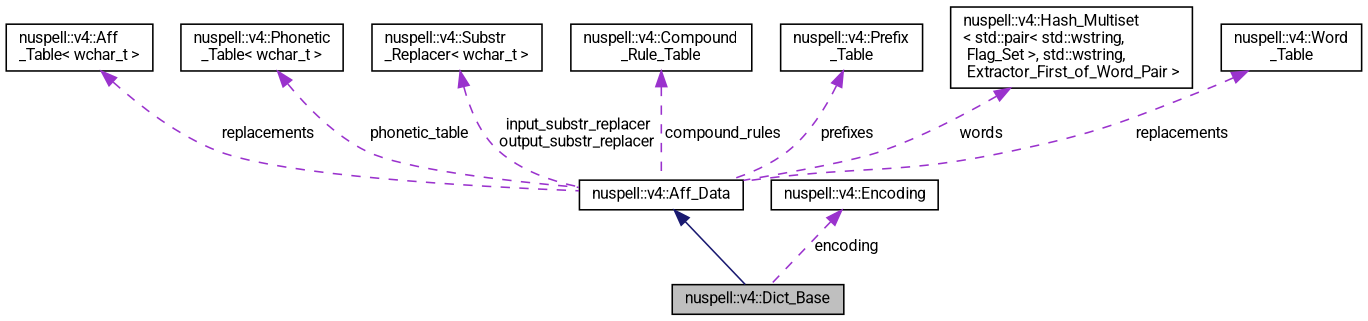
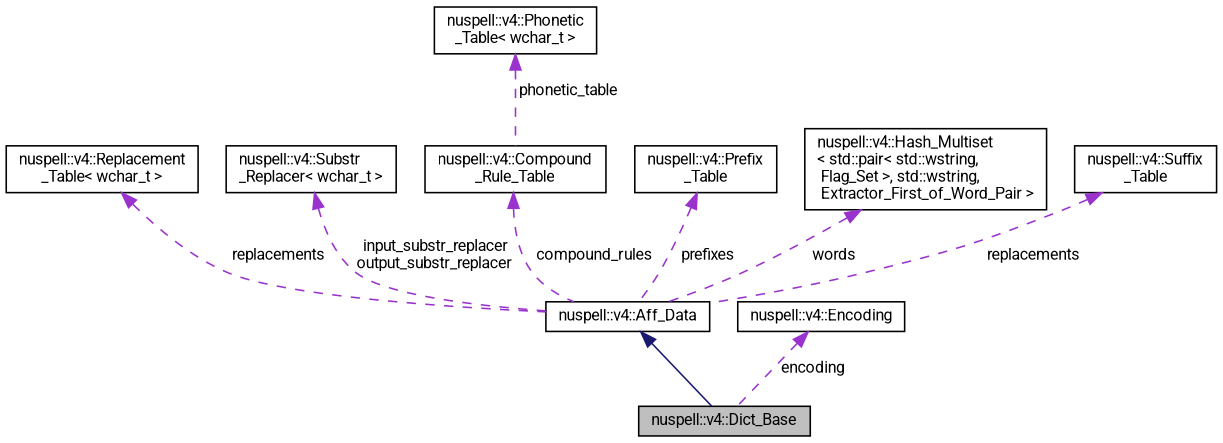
  digraph {
    fontname=Roboto
    rankdir=TB
    node [color=black fillcolor=white fontname=Roboto fontsize=10 shape=record style=filled]
    edge [color=darkorchid3 dir=back fontname=Roboto fontsize=10 labelfontname=Helvetica labelfontsize=10 style=dashed]
    n1 [fillcolor=grey75 fontcolor=black height=0.2 label="nuspell::v4::Dict_Base" width=0.4]
    n2 [height=0.2 label="nuspell::v4::Aff_Data" width=0.4]
-   n3 [height=0.2 label="nuspell::v4::Aff\l_Table\< wchar_t \>" width=0.4]
+   n3 [height=0.2 label="nuspell::v4::Replacement\l_Table\< wchar_t \>" width=0.4]
    n4 [height=0.2 label="nuspell::v4::Phonetic\l_Table\< wchar_t \>" width=0.4]
    n5 [height=0.2 label="nuspell::v4::Substr\l_Replacer\< wchar_t \>" width=0.4]
    n6 [height=0.2 label="nuspell::v4::Compound\l_Rule_Table" width=0.4]
    n7 [height=0.2 label="nuspell::v4::Encoding" width=0.4]
    n8 [height=0.2 label="nuspell::v4::Prefix\l_Table" width=0.4]
    n9 [height=0.2 label="nuspell::v4::Hash_Multiset\l\< std::pair\< std::wstring,\l Flag_Set \>, std::wstring,\l Extractor_First_of_Word_Pair \>" width=0.4]
-   n10 [height=0.2 label="nuspell::v4::Word\l_Table" width=0.4]
+   n10 [height=0.2 label="nuspell::v4::Suffix\l_Table" width=0.4]
    n2 -> n1 [color=midnightblue style=solid]
    n3 -> n2 [label=" replacements"]
-   n4 -> n2 [label=" phonetic_table"]
+   n4 -> n6 [label=" phonetic_table"]
    n5 -> n2 [label=" input_substr_replacer\noutput_substr_replacer"]
    n6 -> n2 [label=" compound_rules"]
    n7 -> n1 [label=" encoding"]
    n8 -> n2 [label=" prefixes"]
    n9 -> n2 [label=" words"]
    n10 -> n2 [label=" replacements"]
  }
